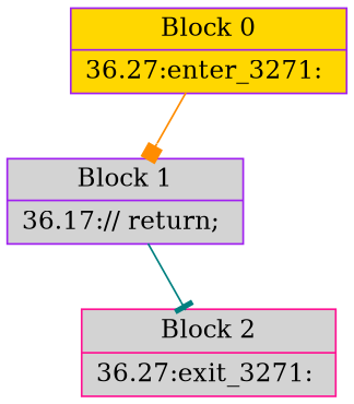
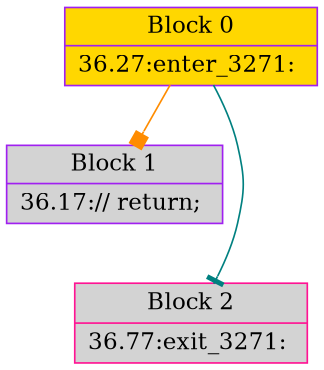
  digraph {
    node [color=purple fillcolor=lightgrey shape=record style=filled]
    n1 [fillcolor=gold label="{Block 0|36.27:enter_3271: \n}"]
    n2 [label="{Block 1|36.17:// return; \n}"]
-   n3 [color=deeppink label="{Block 2|36.27:exit_3271: \n}"]
+   n3 [color=deeppink label="{Block 2|36.77:exit_3271: \n}"]
    n1 -> n2 [arrowhead=box color=darkorange]
-   n2 -> n3 [arrowhead=tee color=teal]
+   n1 -> n3 [arrowhead=tee color=teal]
  }
